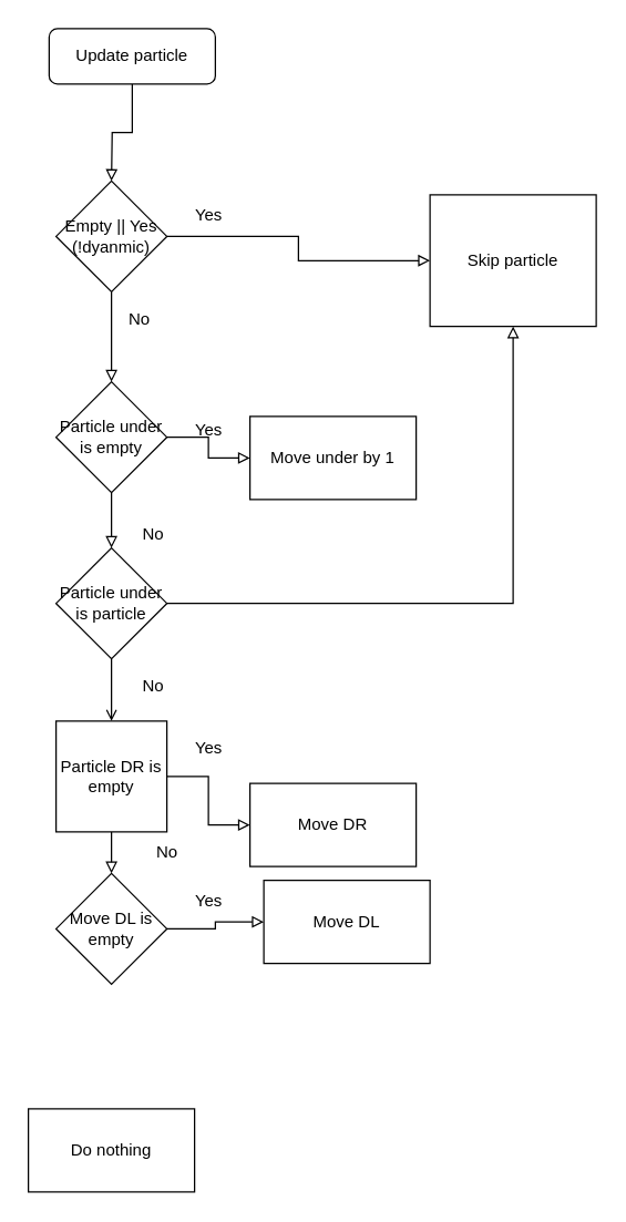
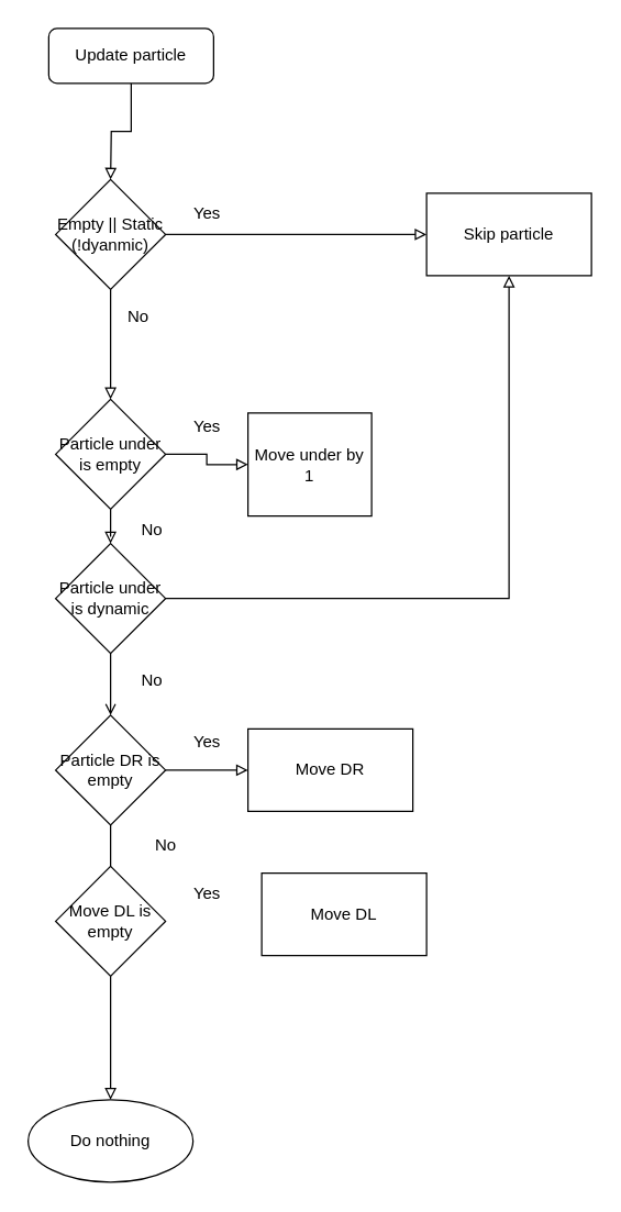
  <mxCell id="0" />
  <mxCell id="1" parent="0" />
  <mxCell id="2" style="edgeStyle=orthogonalEdgeStyle;rounded=0;orthogonalLoop=1;jettySize=auto;html=1;endArrow=block;endFill=0;" parent="1" source="3" edge="1"><mxGeometry relative="1" as="geometry"><mxPoint x="80" y="130" as="targetPoint" /></mxGeometry></mxCell>
  <mxCell id="3" value="Update particle" style="rounded=1;whiteSpace=wrap;html=1;fontSize=12;glass=0;strokeWidth=1;shadow=0;" parent="1" vertex="1"><mxGeometry x="35" y="20" width="120" height="40" as="geometry" /></mxCell>
  <mxCell id="4" value="" style="edgeStyle=orthogonalEdgeStyle;rounded=0;orthogonalLoop=1;jettySize=auto;html=1;endArrow=block;endFill=0;" parent="1" source="6" target="7" edge="1"><mxGeometry relative="1" as="geometry" /></mxCell>
  <mxCell id="5" value="" style="edgeStyle=orthogonalEdgeStyle;rounded=0;orthogonalLoop=1;jettySize=auto;html=1;endArrow=block;endFill=0;" parent="1" source="6" target="11" edge="1"><mxGeometry relative="1" as="geometry" /></mxCell>
- <mxCell id="6" value="Empty || Yes (!dyanmic)" style="rhombus;whiteSpace=wrap;html=1;" parent="1" vertex="1"><mxGeometry x="40" y="130" width="80" height="80" as="geometry" /></mxCell>
- <mxCell id="7" value="Skip particle" style="whiteSpace=wrap;html=1;" parent="1" vertex="1"><mxGeometry x="310" y="140" width="120" height="95" as="geometry" /></mxCell>
+ <mxCell id="6" value="Empty || Static (!dyanmic)" style="rhombus;whiteSpace=wrap;html=1;" parent="1" vertex="1"><mxGeometry x="40" y="130" width="80" height="80" as="geometry" /></mxCell>
+ <mxCell id="7" value="Skip particle" style="whiteSpace=wrap;html=1;" parent="1" vertex="1"><mxGeometry x="310" y="140" width="120" height="60" as="geometry" /></mxCell>
  <mxCell id="8" value="Yes" style="text;html=1;align=center;verticalAlign=middle;resizable=0;points=[];autosize=1;strokeColor=none;fillColor=none;" parent="1" vertex="1"><mxGeometry x="130" y="140" width="40" height="30" as="geometry" /></mxCell>
  <mxCell id="9" value="" style="edgeStyle=orthogonalEdgeStyle;rounded=0;orthogonalLoop=1;jettySize=auto;html=1;endArrow=block;endFill=0;" parent="1" source="11" target="13" edge="1"><mxGeometry relative="1" as="geometry" /></mxCell>
  <mxCell id="10" value="" style="edgeStyle=orthogonalEdgeStyle;rounded=0;orthogonalLoop=1;jettySize=auto;html=1;endArrow=block;endFill=0;" parent="1" source="11" target="17" edge="1"><mxGeometry relative="1" as="geometry" /></mxCell>
- <mxCell id="11" value="Particle under is empty" style="rhombus;whiteSpace=wrap;html=1;" parent="1" vertex="1"><mxGeometry x="40" y="275" width="80" height="80" as="geometry" /></mxCell>
+ <mxCell id="11" value="Particle under is empty" style="rhombus;whiteSpace=wrap;html=1;" parent="1" vertex="1"><mxGeometry x="40" y="290" width="80" height="80" as="geometry" /></mxCell>
  <mxCell id="12" value="No" style="text;html=1;align=center;verticalAlign=middle;resizable=0;points=[];autosize=1;strokeColor=none;fillColor=none;" parent="1" vertex="1"><mxGeometry x="80" y="215" width="40" height="30" as="geometry" /></mxCell>
- <mxCell id="13" value="Move under by 1" style="whiteSpace=wrap;html=1;" parent="1" vertex="1"><mxGeometry x="180" y="300" width="120" height="60" as="geometry" /></mxCell>
+ <mxCell id="13" value="Move under by 1" style="whiteSpace=wrap;html=1;" parent="1" vertex="1"><mxGeometry x="180" y="300" width="90" height="75" as="geometry" /></mxCell>
  <mxCell id="14" value="Yes" style="text;html=1;align=center;verticalAlign=middle;resizable=0;points=[];autosize=1;strokeColor=none;fillColor=none;" parent="1" vertex="1"><mxGeometry x="130" y="295" width="40" height="30" as="geometry" /></mxCell>
  <mxCell id="15" style="edgeStyle=orthogonalEdgeStyle;rounded=0;orthogonalLoop=1;jettySize=auto;html=1;entryX=0.5;entryY=1;entryDx=0;entryDy=0;endArrow=block;endFill=0;" parent="1" source="17" target="7" edge="1"><mxGeometry relative="1" as="geometry" /></mxCell>
  <mxCell id="16" style="edgeStyle=orthogonalEdgeStyle;rounded=0;orthogonalLoop=1;jettySize=auto;html=1;endArrow=open;endFill=0;" parent="1" source="17" target="21" edge="1"><mxGeometry relative="1" as="geometry" /></mxCell>
- <mxCell id="17" value="Particle under is particle" style="rhombus;whiteSpace=wrap;html=1;" parent="1" vertex="1"><mxGeometry x="40" y="395" width="80" height="80" as="geometry" /></mxCell>
+ <mxCell id="17" value="Particle under is dynamic" style="rhombus;whiteSpace=wrap;html=1;" parent="1" vertex="1"><mxGeometry x="40" y="395" width="80" height="80" as="geometry" /></mxCell>
  <mxCell id="18" value="No" style="text;html=1;align=center;verticalAlign=middle;resizable=0;points=[];autosize=1;strokeColor=none;fillColor=none;" parent="1" vertex="1"><mxGeometry x="90" y="370" width="40" height="30" as="geometry" /></mxCell>
  <mxCell id="19" value="" style="edgeStyle=orthogonalEdgeStyle;rounded=0;orthogonalLoop=1;jettySize=auto;html=1;endArrow=block;endFill=0;" parent="1" source="21" target="22" edge="1"><mxGeometry relative="1" as="geometry" /></mxCell>
- <mxCell id="20" value="" style="edgeStyle=orthogonalEdgeStyle;rounded=0;orthogonalLoop=1;jettySize=auto;html=1;endArrow=block;endFill=0;entryX=0.5;entryY=0;entryDx=0;entryDy=0;" parent="1" source="21" target="26" edge="1"><mxGeometry relative="1" as="geometry"><mxPoint x="80" y="625" as="targetPoint" /></mxGeometry></mxCell>
- <mxCell id="21" value="Particle DR is empty" style="whiteSpace=wrap;html=1;rounded=0;" parent="1" vertex="1"><mxGeometry x="40" y="520" width="80" height="80" as="geometry" /></mxCell>
- <mxCell id="22" value="Move DR" style="whiteSpace=wrap;html=1;" parent="1" vertex="1"><mxGeometry x="180" y="565" width="120" height="60" as="geometry" /></mxCell>
+ <mxCell id="20" value="" style="edgeStyle=orthogonalEdgeStyle;rounded=0;orthogonalLoop=1;jettySize=auto;html=1;endArrow=none;endFill=0;entryX=0.5;entryY=0;entryDx=0;entryDy=0;" parent="1" source="21" target="26" edge="1"><mxGeometry relative="1" as="geometry"><mxPoint x="80" y="625" as="targetPoint" /></mxGeometry></mxCell>
+ <mxCell id="21" value="Particle DR is empty" style="rhombus;whiteSpace=wrap;html=1;" parent="1" vertex="1"><mxGeometry x="40" y="520" width="80" height="80" as="geometry" /></mxCell>
+ <mxCell id="22" value="Move DR" style="whiteSpace=wrap;html=1;" parent="1" vertex="1"><mxGeometry x="180" y="530" width="120" height="60" as="geometry" /></mxCell>
  <mxCell id="23" value="Yes" style="text;html=1;align=center;verticalAlign=middle;resizable=0;points=[];autosize=1;strokeColor=none;fillColor=none;" parent="1" vertex="1"><mxGeometry x="130" y="525" width="40" height="30" as="geometry" /></mxCell>
- <mxCell id="24" value="" style="edgeStyle=orthogonalEdgeStyle;rounded=0;orthogonalLoop=1;jettySize=auto;html=1;endArrow=block;endFill=0;" parent="1" source="26" target="27" edge="1"><mxGeometry relative="1" as="geometry" /></mxCell>
+ <mxCell id="25" value="" style="edgeStyle=orthogonalEdgeStyle;rounded=0;orthogonalLoop=1;jettySize=auto;html=1;endArrow=block;endFill=0;" parent="1" source="26" target="31" edge="1"><mxGeometry relative="1" as="geometry"><mxPoint x="80" y="735" as="targetPoint" /></mxGeometry></mxCell>
  <mxCell id="26" value="Move DL is empty" style="rhombus;whiteSpace=wrap;html=1;" parent="1" vertex="1"><mxGeometry x="40" y="630" width="80" height="80" as="geometry" /></mxCell>
  <mxCell id="27" value="Move DL" style="whiteSpace=wrap;html=1;" parent="1" vertex="1"><mxGeometry x="190" y="635" width="120" height="60" as="geometry" /></mxCell>
  <mxCell id="28" value="Yes" style="text;html=1;align=center;verticalAlign=middle;resizable=0;points=[];autosize=1;strokeColor=none;fillColor=none;" parent="1" vertex="1"><mxGeometry x="130" y="635" width="40" height="30" as="geometry" /></mxCell>
  <mxCell id="29" value="No" style="text;html=1;align=center;verticalAlign=middle;resizable=0;points=[];autosize=1;strokeColor=none;fillColor=none;" parent="1" vertex="1"><mxGeometry x="90" y="480" width="40" height="30" as="geometry" /></mxCell>
  <mxCell id="30" value="No" style="text;html=1;align=center;verticalAlign=middle;resizable=0;points=[];autosize=1;strokeColor=none;fillColor=none;" parent="1" vertex="1"><mxGeometry x="100" y="600" width="40" height="30" as="geometry" /></mxCell>
- <mxCell id="31" value="Do nothing" style="whiteSpace=wrap;html=1;" parent="1" vertex="1"><mxGeometry x="20" y="800" width="120" height="60" as="geometry" /></mxCell>
+ <mxCell id="31" value="Do nothing" style="ellipse;whiteSpace=wrap;html=1;" parent="1" vertex="1"><mxGeometry x="20" y="800" width="120" height="60" as="geometry" /></mxCell>
